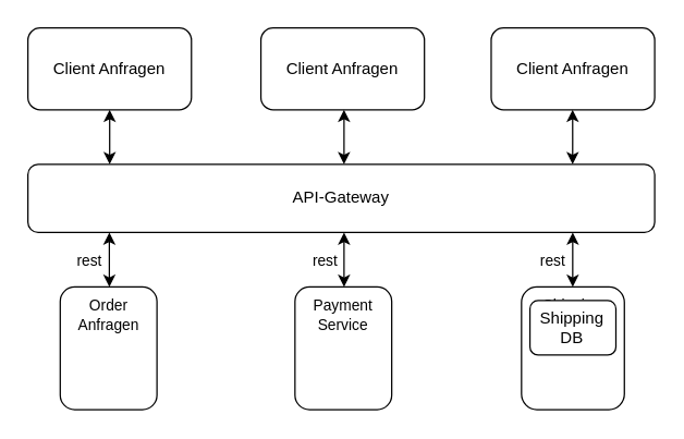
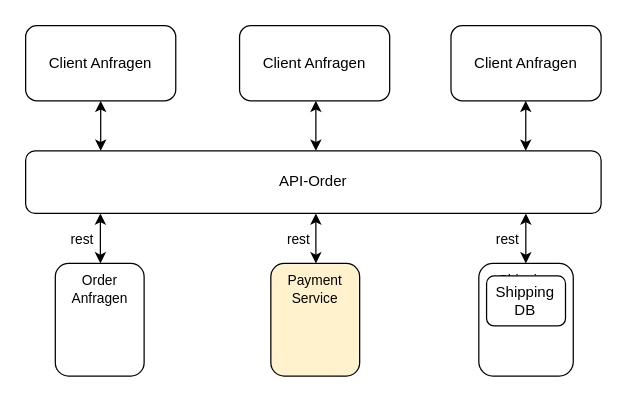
  <mxCell id="0" />
  <mxCell id="1" parent="0" />
  <mxCell id="2" value="Client Anfragen" style="rounded=1;whiteSpace=wrap;html=1;" parent="1" vertex="1"><mxGeometry x="20" y="20" width="120" height="60" as="geometry" /></mxCell>
  <mxCell id="3" value="Client Anfragen" style="rounded=1;whiteSpace=wrap;html=1;" parent="1" vertex="1"><mxGeometry x="191" y="20" width="120" height="60" as="geometry" /></mxCell>
  <mxCell id="4" value="Client Anfragen" style="rounded=1;whiteSpace=wrap;html=1;" parent="1" vertex="1"><mxGeometry x="360" y="20" width="120" height="60" as="geometry" /></mxCell>
- <mxCell id="5" value="API-Gateway" style="rounded=1;whiteSpace=wrap;html=1;movable=0;resizable=0;rotatable=0;deletable=0;editable=0;locked=1;connectable=0;" parent="1" vertex="1"><mxGeometry x="20" y="120" width="460" height="50" as="geometry" /></mxCell>
+ <mxCell id="5" value="API-Order" style="rounded=1;whiteSpace=wrap;html=1;movable=0;resizable=0;rotatable=0;deletable=0;editable=0;locked=1;connectable=0;" parent="1" vertex="1"><mxGeometry x="20" y="120" width="460" height="50" as="geometry" /></mxCell>
  <mxCell id="6" style="edgeStyle=orthogonalEdgeStyle;rounded=0;orthogonalLoop=1;jettySize=auto;html=1;startArrow=classic;startFill=1;" parent="1" source="2" edge="1"><mxGeometry relative="1" as="geometry"><mxPoint x="80" y="120" as="targetPoint" /></mxGeometry></mxCell>
  <mxCell id="7" style="edgeStyle=orthogonalEdgeStyle;rounded=0;orthogonalLoop=1;jettySize=auto;html=1;startArrow=classic;startFill=1;" parent="1" edge="1"><mxGeometry relative="1" as="geometry"><mxPoint x="252" y="80" as="sourcePoint" /><mxPoint x="252" y="120" as="targetPoint" /><Array as="points"><mxPoint x="252" y="101" /><mxPoint x="252" y="101" /></Array></mxGeometry></mxCell>
  <mxCell id="8" style="edgeStyle=orthogonalEdgeStyle;rounded=0;orthogonalLoop=1;jettySize=auto;html=1;startArrow=classic;startFill=1;" parent="1" edge="1"><mxGeometry relative="1" as="geometry"><mxPoint x="419.77" y="80" as="sourcePoint" /><mxPoint x="419.77" y="120" as="targetPoint" /><Array as="points"><mxPoint x="420" y="101" /><mxPoint x="420" y="101" /></Array></mxGeometry></mxCell>
  <mxCell id="9" value="" style="group;movable=1;resizable=1;rotatable=1;deletable=1;editable=1;locked=0;connectable=1;verticalAlign=middle;" parent="1" vertex="1" connectable="0"><mxGeometry x="43.71" y="210" width="72.58" height="90" as="geometry" /></mxCell>
  <mxCell id="10" value="&lt;font style=&quot;font-size: 11px;&quot;&gt;Order&lt;br&gt;Anfragen&lt;/font&gt;" style="rounded=1;whiteSpace=wrap;html=1;verticalAlign=top;movable=1;resizable=1;rotatable=1;deletable=1;editable=1;locked=0;connectable=1;align=center;" parent="9" vertex="1"><mxGeometry width="71" height="90" as="geometry" /></mxCell>
  <mxCell id="11" style="rounded=0;orthogonalLoop=1;jettySize=auto;html=1;startArrow=classic;startFill=1;" parent="1" edge="1"><mxGeometry relative="1" as="geometry"><mxPoint x="79.75" y="170" as="sourcePoint" /><mxPoint x="79.75" y="210" as="targetPoint" /></mxGeometry></mxCell>
  <mxCell id="12" value="rest" style="edgeLabel;html=1;align=center;verticalAlign=middle;resizable=0;points=[];" parent="11" vertex="1" connectable="0"><mxGeometry x="0.022" relative="1" as="geometry"><mxPoint x="-15" as="offset" /></mxGeometry></mxCell>
  <mxCell id="13" value="" style="group;movable=1;resizable=1;rotatable=1;deletable=1;editable=1;locked=0;connectable=1;verticalAlign=top;" vertex="1" connectable="0" parent="1"><mxGeometry x="216" y="210" width="71" height="90" as="geometry" /></mxCell>
- <mxCell id="14" value="&lt;font style=&quot;font-size: 11px;&quot;&gt;Payment&lt;br&gt;Service&lt;/font&gt;" style="rounded=1;whiteSpace=wrap;html=1;verticalAlign=top;movable=1;resizable=1;rotatable=1;deletable=1;editable=1;locked=0;connectable=1;align=center;" vertex="1" parent="13"><mxGeometry width="71" height="90" as="geometry" /></mxCell>
+ <mxCell id="14" value="&lt;font style=&quot;font-size: 11px;&quot;&gt;Payment&lt;br&gt;Service&lt;/font&gt;" style="rounded=1;whiteSpace=wrap;html=1;verticalAlign=top;movable=1;resizable=1;rotatable=1;deletable=1;editable=1;locked=0;connectable=1;align=center;fillColor=#fff2cc;" vertex="1" parent="13"><mxGeometry width="71" height="90" as="geometry" /></mxCell>
  <mxCell id="15" style="rounded=0;orthogonalLoop=1;jettySize=auto;html=1;startArrow=classic;startFill=1;" edge="1" parent="1"><mxGeometry relative="1" as="geometry"><mxPoint x="252" y="170" as="sourcePoint" /><mxPoint x="252" y="210" as="targetPoint" /></mxGeometry></mxCell>
  <mxCell id="16" value="rest" style="edgeLabel;html=1;align=center;verticalAlign=middle;resizable=0;points=[];" vertex="1" connectable="0" parent="15"><mxGeometry x="0.022" relative="1" as="geometry"><mxPoint x="-15" as="offset" /></mxGeometry></mxCell>
  <mxCell id="17" value="" style="group;movable=1;resizable=1;rotatable=1;deletable=1;editable=1;locked=0;connectable=1;verticalAlign=middle;" vertex="1" connectable="0" parent="1"><mxGeometry x="382.25" y="210" width="75.5" height="90" as="geometry" /></mxCell>
  <mxCell id="18" value="&lt;font style=&quot;font-size: 11px;&quot;&gt;Shipping&lt;br&gt;Service&lt;/font&gt;" style="rounded=1;whiteSpace=wrap;html=1;verticalAlign=top;movable=1;resizable=1;rotatable=1;deletable=1;editable=1;locked=0;connectable=1;align=center;" vertex="1" parent="17"><mxGeometry width="75.5" height="90" as="geometry" /></mxCell>
  <mxCell id="19" value="&lt;div&gt;Shipping&lt;/div&gt;&lt;div&gt;DB&lt;/div&gt;" style="rounded=1;whiteSpace=wrap;html=1;" vertex="1" parent="17"><mxGeometry x="6.2" y="10" width="63.09" height="40" as="geometry" /></mxCell>
  <mxCell id="20" style="rounded=0;orthogonalLoop=1;jettySize=auto;html=1;startArrow=classic;startFill=1;" edge="1" parent="1"><mxGeometry relative="1" as="geometry"><mxPoint x="419.83" y="170" as="sourcePoint" /><mxPoint x="419.83" y="210" as="targetPoint" /></mxGeometry></mxCell>
  <mxCell id="21" value="rest" style="edgeLabel;html=1;align=center;verticalAlign=middle;resizable=0;points=[];" vertex="1" connectable="0" parent="20"><mxGeometry x="0.022" relative="1" as="geometry"><mxPoint x="-15" as="offset" /></mxGeometry></mxCell>
